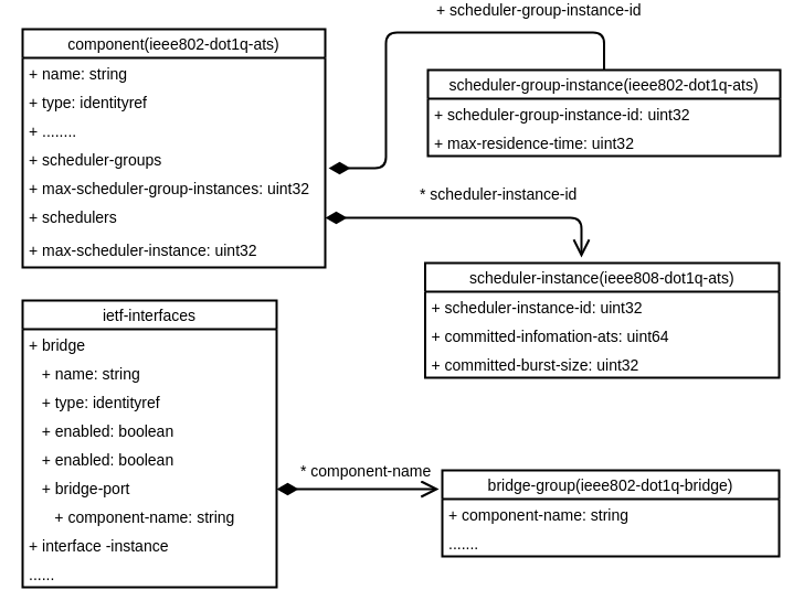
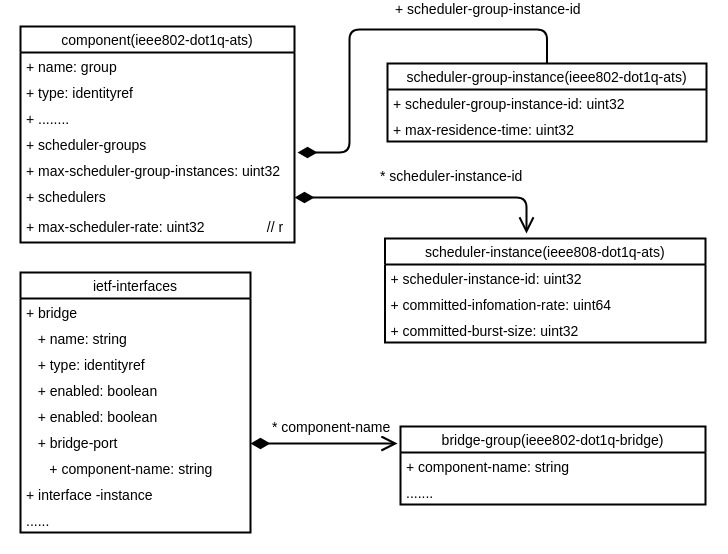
  <mxCell id="0" />
  <mxCell id="1" parent="0" />
  <mxCell id="2" value="component(ieee802-dot1q-ats)" style="swimlane;fontStyle=0;childLayout=stackLayout;horizontal=1;startSize=26;fillColor=none;horizontalStack=0;resizeParent=1;resizeParentMax=0;resizeLast=0;collapsible=1;marginBottom=0;strokeWidth=2;fontSize=14;" parent="1" vertex="1"><mxGeometry x="20" y="20" width="274" height="216" as="geometry" /></mxCell>
- <mxCell id="3" value="+ name: string                                              // r-w           " style="text;strokeColor=none;fillColor=none;align=left;verticalAlign=top;spacingLeft=4;spacingRight=4;overflow=hidden;rotatable=0;points=[[0,0.5],[1,0.5]];portConstraint=eastwest;strokeWidth=2;fontSize=14;" parent="2" vertex="1"><mxGeometry y="26" width="274" height="26" as="geometry" /></mxCell>
+ <mxCell id="3" value="+ name: group                                              // r-w           " style="text;strokeColor=none;fillColor=none;align=left;verticalAlign=top;spacingLeft=4;spacingRight=4;overflow=hidden;rotatable=0;points=[[0,0.5],[1,0.5]];portConstraint=eastwest;strokeWidth=2;fontSize=14;" parent="2" vertex="1"><mxGeometry y="26" width="274" height="26" as="geometry" /></mxCell>
  <mxCell id="4" value="+ type: identityref                                          // r-w           " style="text;strokeColor=none;fillColor=none;align=left;verticalAlign=top;spacingLeft=4;spacingRight=4;overflow=hidden;rotatable=0;points=[[0,0.5],[1,0.5]];portConstraint=eastwest;strokeWidth=2;fontSize=14;" parent="2" vertex="1"><mxGeometry y="52" width="274" height="26" as="geometry" /></mxCell>
  <mxCell id="5" value="+ ........           " style="text;strokeColor=none;fillColor=none;align=left;verticalAlign=top;spacingLeft=4;spacingRight=4;overflow=hidden;rotatable=0;points=[[0,0.5],[1,0.5]];portConstraint=eastwest;strokeWidth=2;fontSize=14;" parent="2" vertex="1"><mxGeometry y="78" width="274" height="26" as="geometry" /></mxCell>
  <mxCell id="6" value="+ scheduler-groups               " style="text;strokeColor=none;fillColor=none;align=left;verticalAlign=top;spacingLeft=4;spacingRight=4;overflow=hidden;rotatable=0;points=[[0,0.5],[1,0.5]];portConstraint=eastwest;strokeWidth=2;fontSize=14;" parent="2" vertex="1"><mxGeometry y="104" width="274" height="26" as="geometry" /></mxCell>
  <mxCell id="7" value="+ max-scheduler-group-instances: uint32    // r               " style="text;strokeColor=none;fillColor=none;align=left;verticalAlign=top;spacingLeft=4;spacingRight=4;overflow=hidden;rotatable=0;points=[[0,0.5],[1,0.5]];portConstraint=eastwest;strokeWidth=2;fontSize=14;" parent="2" vertex="1"><mxGeometry y="130" width="274" height="26" as="geometry" /></mxCell>
  <mxCell id="8" value="+ schedulers                          " style="text;strokeColor=none;fillColor=none;align=left;verticalAlign=top;spacingLeft=4;spacingRight=4;overflow=hidden;rotatable=0;points=[[0,0.5],[1,0.5]];portConstraint=eastwest;strokeWidth=2;fontSize=14;" parent="2" vertex="1"><mxGeometry y="156" width="274" height="30" as="geometry" /></mxCell>
- <mxCell id="9" value="+ max-scheduler-instance: uint32                // r                          " style="text;strokeColor=none;fillColor=none;align=left;verticalAlign=top;spacingLeft=4;spacingRight=4;overflow=hidden;rotatable=0;points=[[0,0.5],[1,0.5]];portConstraint=eastwest;strokeWidth=2;fontSize=14;" parent="2" vertex="1"><mxGeometry y="186" width="274" height="30" as="geometry" /></mxCell>
+ <mxCell id="9" value="+ max-scheduler-rate: uint32                // r                          " style="text;strokeColor=none;fillColor=none;align=left;verticalAlign=top;spacingLeft=4;spacingRight=4;overflow=hidden;rotatable=0;points=[[0,0.5],[1,0.5]];portConstraint=eastwest;strokeWidth=2;fontSize=14;" parent="2" vertex="1"><mxGeometry y="186" width="274" height="30" as="geometry" /></mxCell>
  <mxCell id="10" value="scheduler-group-instance(ieee802-dot1q-ats)" style="swimlane;fontStyle=0;childLayout=stackLayout;horizontal=1;startSize=26;fillColor=none;horizontalStack=0;resizeParent=1;resizeParentMax=0;resizeLast=0;collapsible=1;marginBottom=0;strokeWidth=2;fontSize=14;" parent="1" vertex="1"><mxGeometry x="387" y="57" width="319" height="78" as="geometry" /></mxCell>
  <mxCell id="11" value="+ scheduler-group-instance-id: uint32        " style="text;strokeColor=none;fillColor=none;align=left;verticalAlign=top;spacingLeft=4;spacingRight=4;overflow=hidden;rotatable=0;points=[[0,0.5],[1,0.5]];portConstraint=eastwest;strokeWidth=2;fontSize=14;" parent="10" vertex="1"><mxGeometry y="26" width="319" height="26" as="geometry" /></mxCell>
  <mxCell id="12" value="+ max-residence-time: uint32                              " style="text;strokeColor=none;fillColor=none;align=left;verticalAlign=top;spacingLeft=4;spacingRight=4;overflow=hidden;rotatable=0;points=[[0,0.5],[1,0.5]];portConstraint=eastwest;strokeWidth=2;fontSize=14;" parent="10" vertex="1"><mxGeometry y="52" width="319" height="26" as="geometry" /></mxCell>
  <mxCell id="13" value="scheduler-instance(ieee808-dot1q-ats)" style="swimlane;fontStyle=0;childLayout=stackLayout;horizontal=1;startSize=26;fillColor=none;horizontalStack=0;resizeParent=1;resizeParentMax=0;resizeLast=0;collapsible=1;marginBottom=0;strokeWidth=2;fontSize=14;" parent="1" vertex="1"><mxGeometry x="384.5" y="232" width="320.5" height="104" as="geometry" /></mxCell>
  <mxCell id="14" value="+ scheduler-instance-id: uint32             " style="text;strokeColor=none;fillColor=none;align=left;verticalAlign=top;spacingLeft=4;spacingRight=4;overflow=hidden;rotatable=0;points=[[0,0.5],[1,0.5]];portConstraint=eastwest;strokeWidth=2;fontSize=14;" parent="13" vertex="1"><mxGeometry y="26" width="320.5" height="26" as="geometry" /></mxCell>
- <mxCell id="15" value="+ committed-infomation-ats: uint64           " style="text;strokeColor=none;fillColor=none;align=left;verticalAlign=top;spacingLeft=4;spacingRight=4;overflow=hidden;rotatable=0;points=[[0,0.5],[1,0.5]];portConstraint=eastwest;strokeWidth=2;fontSize=14;" parent="13" vertex="1"><mxGeometry y="52" width="320.5" height="26" as="geometry" /></mxCell>
+ <mxCell id="15" value="+ committed-infomation-rate: uint64           " style="text;strokeColor=none;fillColor=none;align=left;verticalAlign=top;spacingLeft=4;spacingRight=4;overflow=hidden;rotatable=0;points=[[0,0.5],[1,0.5]];portConstraint=eastwest;strokeWidth=2;fontSize=14;" parent="13" vertex="1"><mxGeometry y="52" width="320.5" height="26" as="geometry" /></mxCell>
  <mxCell id="16" value="+ committed-burst-size: uint32                    " style="text;strokeColor=none;fillColor=none;align=left;verticalAlign=top;spacingLeft=4;spacingRight=4;overflow=hidden;rotatable=0;points=[[0,0.5],[1,0.5]];portConstraint=eastwest;strokeWidth=2;fontSize=14;" parent="13" vertex="1"><mxGeometry y="78" width="320.5" height="26" as="geometry" /></mxCell>
  <mxCell id="17" value="* scheduler-instance-id" style="endArrow=open;html=1;endSize=12;startArrow=diamondThin;startSize=14;startFill=1;edgeStyle=orthogonalEdgeStyle;align=left;verticalAlign=bottom;exitX=1;exitY=0.5;exitDx=0;exitDy=0;strokeWidth=2;fontSize=14;" parent="1" source="8" edge="1"><mxGeometry x="-0.373" y="10" relative="1" as="geometry"><mxPoint x="30" y="147" as="sourcePoint" /><mxPoint x="526" y="227" as="targetPoint" /><Array as="points"><mxPoint x="526" y="191" /></Array><mxPoint as="offset" /></mxGeometry></mxCell>
  <mxCell id="18" value="bridge-group(ieee802-dot1q-bridge)" style="swimlane;fontStyle=0;childLayout=stackLayout;horizontal=1;startSize=26;fillColor=none;horizontalStack=0;resizeParent=1;resizeParentMax=0;resizeLast=0;collapsible=1;marginBottom=0;strokeWidth=2;fontSize=14;" parent="1" vertex="1"><mxGeometry x="400" y="420" width="305" height="78" as="geometry" /></mxCell>
  <mxCell id="19" value="+ component-name: string                  " style="text;strokeColor=none;fillColor=none;align=left;verticalAlign=top;spacingLeft=4;spacingRight=4;overflow=hidden;rotatable=0;points=[[0,0.5],[1,0.5]];portConstraint=eastwest;strokeWidth=2;fontSize=14;" parent="18" vertex="1"><mxGeometry y="26" width="305" height="26" as="geometry" /></mxCell>
  <mxCell id="20" value="......." style="text;strokeColor=none;fillColor=none;align=left;verticalAlign=top;spacingLeft=4;spacingRight=4;overflow=hidden;rotatable=0;points=[[0,0.5],[1,0.5]];portConstraint=eastwest;strokeWidth=2;fontSize=14;" parent="18" vertex="1"><mxGeometry y="52" width="305" height="26" as="geometry" /></mxCell>
  <mxCell id="21" value="ietf-interfaces" style="swimlane;fontStyle=0;childLayout=stackLayout;horizontal=1;startSize=26;fillColor=none;horizontalStack=0;resizeParent=1;resizeParentMax=0;resizeLast=0;collapsible=1;marginBottom=0;strokeWidth=2;fontSize=14;" parent="1" vertex="1"><mxGeometry x="20" y="266" width="230" height="260" as="geometry" /></mxCell>
  <mxCell id="22" value="+ bridge " style="text;strokeColor=none;fillColor=none;align=left;verticalAlign=top;spacingLeft=4;spacingRight=4;overflow=hidden;rotatable=0;points=[[0,0.5],[1,0.5]];portConstraint=eastwest;strokeWidth=2;fontSize=14;" parent="21" vertex="1"><mxGeometry y="26" width="230" height="26" as="geometry" /></mxCell>
  <mxCell id="23" value="   + name: string                         " style="text;strokeColor=none;fillColor=none;align=left;verticalAlign=top;spacingLeft=4;spacingRight=4;overflow=hidden;rotatable=0;points=[[0,0.5],[1,0.5]];portConstraint=eastwest;strokeWidth=2;fontSize=14;" parent="21" vertex="1"><mxGeometry y="52" width="230" height="26" as="geometry" /></mxCell>
  <mxCell id="24" value="   + type: identityref                     " style="text;strokeColor=none;fillColor=none;align=left;verticalAlign=top;spacingLeft=4;spacingRight=4;overflow=hidden;rotatable=0;points=[[0,0.5],[1,0.5]];portConstraint=eastwest;strokeWidth=2;fontSize=14;" parent="21" vertex="1"><mxGeometry y="78" width="230" height="26" as="geometry" /></mxCell>
  <mxCell id="25" value="   + enabled: boolean                 " style="text;strokeColor=none;fillColor=none;align=left;verticalAlign=top;spacingLeft=4;spacingRight=4;overflow=hidden;rotatable=0;points=[[0,0.5],[1,0.5]];portConstraint=eastwest;strokeWidth=2;fontSize=14;" parent="21" vertex="1"><mxGeometry y="104" width="230" height="26" as="geometry" /></mxCell>
  <mxCell id="26" value="   + enabled: boolean                " style="text;strokeColor=none;fillColor=none;align=left;verticalAlign=top;spacingLeft=4;spacingRight=4;overflow=hidden;rotatable=0;points=[[0,0.5],[1,0.5]];portConstraint=eastwest;strokeWidth=2;fontSize=14;" parent="21" vertex="1"><mxGeometry y="130" width="230" height="26" as="geometry" /></mxCell>
  <mxCell id="27" value="   + bridge-port" style="text;strokeColor=none;fillColor=none;align=left;verticalAlign=top;spacingLeft=4;spacingRight=4;overflow=hidden;rotatable=0;points=[[0,0.5],[1,0.5]];portConstraint=eastwest;strokeWidth=2;fontSize=14;" parent="21" vertex="1"><mxGeometry y="156" width="230" height="26" as="geometry" /></mxCell>
  <mxCell id="28" value="      + component-name: string   " style="text;strokeColor=none;fillColor=none;align=left;verticalAlign=top;spacingLeft=4;spacingRight=4;overflow=hidden;rotatable=0;points=[[0,0.5],[1,0.5]];portConstraint=eastwest;strokeWidth=2;fontSize=14;" parent="21" vertex="1"><mxGeometry y="182" width="230" height="26" as="geometry" /></mxCell>
  <mxCell id="29" value="+ interface -instance" style="text;strokeColor=none;fillColor=none;align=left;verticalAlign=top;spacingLeft=4;spacingRight=4;overflow=hidden;rotatable=0;points=[[0,0.5],[1,0.5]];portConstraint=eastwest;strokeWidth=2;fontSize=14;" parent="21" vertex="1"><mxGeometry y="208" width="230" height="26" as="geometry" /></mxCell>
  <mxCell id="30" value="......" style="text;strokeColor=none;fillColor=none;align=left;verticalAlign=top;spacingLeft=4;spacingRight=4;overflow=hidden;rotatable=0;points=[[0,0.5],[1,0.5]];portConstraint=eastwest;strokeWidth=2;fontSize=14;" parent="21" vertex="1"><mxGeometry y="234" width="230" height="26" as="geometry" /></mxCell>
  <mxCell id="31" value="+&amp;nbsp;scheduler-group-instance-id&amp;nbsp;" style="endArrow=none;html=1;endSize=12;startArrow=diamondThin;startSize=14;startFill=1;edgeStyle=orthogonalEdgeStyle;align=left;verticalAlign=bottom;exitX=1.011;exitY=-0.154;exitDx=0;exitDy=0;strokeWidth=2;fontSize=14;entryX=0.5;entryY=0;entryDx=0;entryDy=0;exitPerimeter=0;" parent="1" source="7" target="10" edge="1"><mxGeometry x="0.077" y="9" relative="1" as="geometry"><mxPoint x="304" y="201" as="sourcePoint" /><mxPoint x="536" y="237" as="targetPoint" /><Array as="points"><mxPoint x="349" y="146" /><mxPoint x="349" y="23" /><mxPoint x="547" y="23" /><mxPoint x="547" y="57" /></Array><mxPoint as="offset" /></mxGeometry></mxCell>
  <mxCell id="32" value="* component-name" style="endArrow=open;html=1;endSize=12;startArrow=diamondThin;startSize=14;startFill=1;edgeStyle=orthogonalEdgeStyle;align=left;verticalAlign=bottom;strokeWidth=2;fontSize=14;" parent="1" edge="1"><mxGeometry x="-0.728" y="5" relative="1" as="geometry"><mxPoint x="250" y="437" as="sourcePoint" /><mxPoint x="397.03" y="437" as="targetPoint" /><Array as="points"><mxPoint x="397" y="437.03" /></Array><mxPoint as="offset" /></mxGeometry></mxCell>
